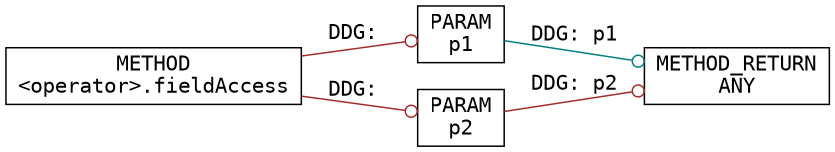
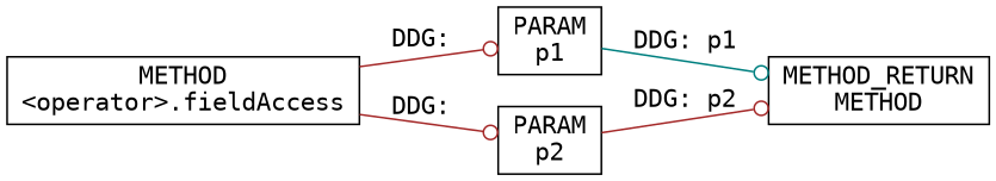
  digraph {
    rankdir=LR
    fontname="DejaVu Sans Mono"
    node [shape=rect fontname="DejaVu Sans Mono"]
    edge [color=brown arrowhead=odot fontname="DejaVu Sans Mono"]
    n1 [label=<METHOD<BR/>&lt;operator&gt;.fieldAccess>]
    n2 [label=<PARAM<BR/>p1>]
    n3 [label=<PARAM<BR/>p2>]
-   n4 [label=<METHOD_RETURN<BR/>ANY>]
+   n4 [label=<METHOD_RETURN<BR/>METHOD>]
    n1 -> n2 [label="DDG: "]
    n1 -> n3 [label="DDG: "]
    n2 -> n4 [label="DDG: p1" color=teal]
    n3 -> n4 [label="DDG: p2"]
  }
